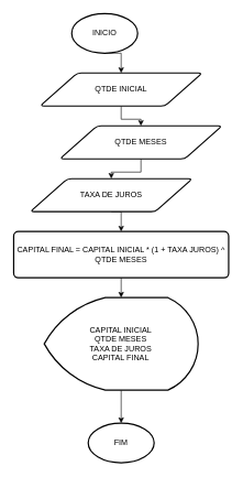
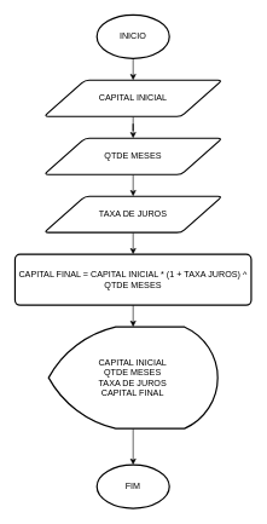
  <mxCell id="0" />
  <mxCell id="1" parent="0" />
  <mxCell id="2" style="edgeStyle=orthogonalEdgeStyle;rounded=0;orthogonalLoop=1;jettySize=auto;html=1;exitX=0.5;exitY=1;exitDx=0;exitDy=0;exitPerimeter=0;entryX=0.5;entryY=0;entryDx=0;entryDy=0;" edge="1" parent="1" source="3" target="6"><mxGeometry relative="1" as="geometry" /></mxCell>
- <mxCell id="3" value="&lt;font style=&quot;vertical-align: inherit;&quot;&gt;&lt;font style=&quot;vertical-align: inherit;&quot;&gt;INICIO&lt;/font&gt;&lt;/font&gt;" style="strokeWidth=2;html=1;shape=mxgraph.flowchart.start_1;whiteSpace=wrap;" vertex="1" parent="1"><mxGeometry x="108" y="20" width="100" height="60" as="geometry" /></mxCell>
+ <mxCell id="3" value="&lt;font style=&quot;vertical-align: inherit;&quot;&gt;&lt;font style=&quot;vertical-align: inherit;&quot;&gt;INICIO&lt;/font&gt;&lt;/font&gt;" style="strokeWidth=2;html=1;shape=mxgraph.flowchart.start_1;whiteSpace=wrap;" vertex="1" parent="1"><mxGeometry x="133" y="20" width="100" height="60" as="geometry" /></mxCell>
  <mxCell id="4" value="&lt;font style=&quot;vertical-align: inherit;&quot;&gt;&lt;font style=&quot;vertical-align: inherit;&quot;&gt;FIM&lt;/font&gt;&lt;/font&gt;" style="strokeWidth=2;html=1;shape=mxgraph.flowchart.start_1;whiteSpace=wrap;" vertex="1" parent="1"><mxGeometry x="133.01" y="640" width="100" height="60" as="geometry" /></mxCell>
  <mxCell id="5" style="edgeStyle=orthogonalEdgeStyle;rounded=0;orthogonalLoop=1;jettySize=auto;html=1;exitX=0.5;exitY=1;exitDx=0;exitDy=0;" edge="1" parent="1" source="6" target="8"><mxGeometry relative="1" as="geometry" /></mxCell>
- <mxCell id="6" value="&lt;font style=&quot;vertical-align: inherit;&quot;&gt;&lt;font style=&quot;vertical-align: inherit;&quot;&gt;QTDE INICIAL&lt;/font&gt;&lt;/font&gt;" style="shape=parallelogram;html=1;strokeWidth=2;perimeter=parallelogramPerimeter;whiteSpace=wrap;rounded=1;arcSize=12;size=0.23;" vertex="1" parent="1"><mxGeometry x="60" y="110" width="246" height="50" as="geometry" /></mxCell>
+ <mxCell id="6" value="&lt;font style=&quot;vertical-align: inherit;&quot;&gt;&lt;font style=&quot;vertical-align: inherit;&quot;&gt;CAPITAL INICIAL&lt;/font&gt;&lt;/font&gt;" style="shape=parallelogram;html=1;strokeWidth=2;perimeter=parallelogramPerimeter;whiteSpace=wrap;rounded=1;arcSize=12;size=0.23;" vertex="1" parent="1"><mxGeometry x="60" y="110" width="246" height="50" as="geometry" /></mxCell>
  <mxCell id="7" style="edgeStyle=orthogonalEdgeStyle;rounded=0;orthogonalLoop=1;jettySize=auto;html=1;exitX=0.5;exitY=1;exitDx=0;exitDy=0;entryX=0.5;entryY=0;entryDx=0;entryDy=0;" edge="1" parent="1" source="8" target="10"><mxGeometry relative="1" as="geometry" /></mxCell>
- <mxCell id="8" value="&lt;font style=&quot;vertical-align: inherit;&quot;&gt;&lt;font style=&quot;vertical-align: inherit;&quot;&gt;&lt;font style=&quot;vertical-align: inherit;&quot;&gt;&lt;font style=&quot;vertical-align: inherit;&quot;&gt;QTDE MESES&lt;/font&gt;&lt;/font&gt;&lt;/font&gt;&lt;/font&gt;" style="shape=parallelogram;html=1;strokeWidth=2;perimeter=parallelogramPerimeter;whiteSpace=wrap;rounded=1;arcSize=12;size=0.23;" vertex="1" parent="1"><mxGeometry x="90" y="190" width="246" height="50" as="geometry" /></mxCell>
+ <mxCell id="8" value="&lt;font style=&quot;vertical-align: inherit;&quot;&gt;&lt;font style=&quot;vertical-align: inherit;&quot;&gt;&lt;font style=&quot;vertical-align: inherit;&quot;&gt;&lt;font style=&quot;vertical-align: inherit;&quot;&gt;QTDE MESES&lt;/font&gt;&lt;/font&gt;&lt;/font&gt;&lt;/font&gt;" style="shape=parallelogram;html=1;strokeWidth=2;perimeter=parallelogramPerimeter;whiteSpace=wrap;rounded=1;arcSize=12;size=0.23;" vertex="1" parent="1"><mxGeometry x="60" y="190" width="246" height="50" as="geometry" /></mxCell>
  <mxCell id="9" style="edgeStyle=orthogonalEdgeStyle;rounded=0;orthogonalLoop=1;jettySize=auto;html=1;exitX=0.5;exitY=1;exitDx=0;exitDy=0;entryX=0.5;entryY=0;entryDx=0;entryDy=0;" edge="1" parent="1" source="10" target="11"><mxGeometry relative="1" as="geometry" /></mxCell>
- <mxCell id="10" value="&lt;font style=&quot;vertical-align: inherit;&quot;&gt;&lt;font style=&quot;vertical-align: inherit;&quot;&gt;&lt;font style=&quot;vertical-align: inherit;&quot;&gt;&lt;font style=&quot;vertical-align: inherit;&quot;&gt;&lt;font style=&quot;vertical-align: inherit;&quot;&gt;&lt;font style=&quot;vertical-align: inherit;&quot;&gt;TAXA DE JUROS&lt;/font&gt;&lt;/font&gt;&lt;/font&gt;&lt;/font&gt;&lt;/font&gt;&lt;/font&gt;" style="shape=parallelogram;html=1;strokeWidth=2;perimeter=parallelogramPerimeter;whiteSpace=wrap;rounded=1;arcSize=12;size=0.23;" vertex="1" parent="1"><mxGeometry x="45" y="270" width="246" height="50" as="geometry" /></mxCell>
+ <mxCell id="10" value="&lt;font style=&quot;vertical-align: inherit;&quot;&gt;&lt;font style=&quot;vertical-align: inherit;&quot;&gt;&lt;font style=&quot;vertical-align: inherit;&quot;&gt;&lt;font style=&quot;vertical-align: inherit;&quot;&gt;&lt;font style=&quot;vertical-align: inherit;&quot;&gt;&lt;font style=&quot;vertical-align: inherit;&quot;&gt;TAXA DE JUROS&lt;/font&gt;&lt;/font&gt;&lt;/font&gt;&lt;/font&gt;&lt;/font&gt;&lt;/font&gt;" style="shape=parallelogram;html=1;strokeWidth=2;perimeter=parallelogramPerimeter;whiteSpace=wrap;rounded=1;arcSize=12;size=0.23;" vertex="1" parent="1"><mxGeometry x="60" y="270" width="246" height="50" as="geometry" /></mxCell>
  <mxCell id="11" value="&lt;font style=&quot;vertical-align: inherit;&quot;&gt;&lt;font style=&quot;vertical-align: inherit;&quot;&gt;CAPITAL FINAL = CAPITAL INICIAL * (1 + TAXA JUROS) ^ QTDE MESES&lt;/font&gt;&lt;/font&gt;" style="rounded=1;whiteSpace=wrap;html=1;absoluteArcSize=1;arcSize=14;strokeWidth=2;" vertex="1" parent="1"><mxGeometry x="20" y="350" width="326" height="70" as="geometry" /></mxCell>
  <mxCell id="12" style="edgeStyle=orthogonalEdgeStyle;rounded=0;orthogonalLoop=1;jettySize=auto;html=1;exitX=0.5;exitY=1;exitDx=0;exitDy=0;exitPerimeter=0;" edge="1" parent="1" source="13" target="4"><mxGeometry relative="1" as="geometry" /></mxCell>
  <mxCell id="13" value="&lt;font style=&quot;vertical-align: inherit;&quot;&gt;&lt;font style=&quot;vertical-align: inherit;&quot;&gt;&lt;font style=&quot;vertical-align: inherit;&quot;&gt;&lt;font style=&quot;vertical-align: inherit;&quot;&gt;CAPITAL INICIAL&lt;/font&gt;&lt;/font&gt;&lt;/font&gt;&lt;/font&gt;&lt;div&gt;&lt;font style=&quot;vertical-align: inherit;&quot;&gt;&lt;font style=&quot;vertical-align: inherit;&quot;&gt;QTDE MESES&lt;/font&gt;&lt;/font&gt;&lt;/div&gt;&lt;div&gt;&lt;font style=&quot;vertical-align: inherit;&quot;&gt;&lt;font style=&quot;vertical-align: inherit;&quot;&gt;TAXA DE JUROS&lt;/font&gt;&lt;/font&gt;&lt;/div&gt;&lt;div&gt;&lt;font style=&quot;vertical-align: inherit;&quot;&gt;&lt;font style=&quot;vertical-align: inherit;&quot;&gt;&lt;font style=&quot;vertical-align: inherit;&quot;&gt;&lt;font style=&quot;vertical-align: inherit;&quot;&gt;CAPITAL FINAL&lt;/font&gt;&lt;/font&gt;&lt;/font&gt;&lt;/font&gt;&lt;/div&gt;" style="strokeWidth=2;html=1;shape=mxgraph.flowchart.display;whiteSpace=wrap;" vertex="1" parent="1"><mxGeometry x="66.34" y="450" width="233.33" height="140" as="geometry" /></mxCell>
  <mxCell id="14" style="edgeStyle=orthogonalEdgeStyle;rounded=0;orthogonalLoop=1;jettySize=auto;html=1;exitX=0.5;exitY=1;exitDx=0;exitDy=0;entryX=0.5;entryY=0;entryDx=0;entryDy=0;entryPerimeter=0;" edge="1" parent="1" source="11" target="13"><mxGeometry relative="1" as="geometry" /></mxCell>
